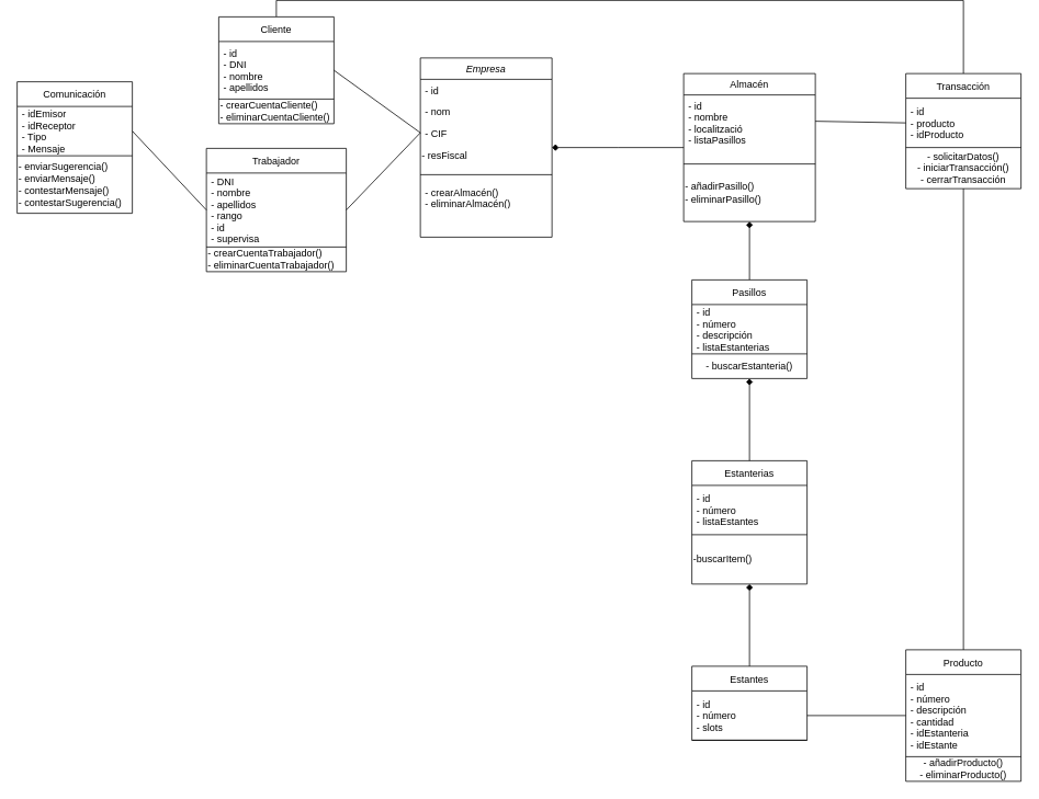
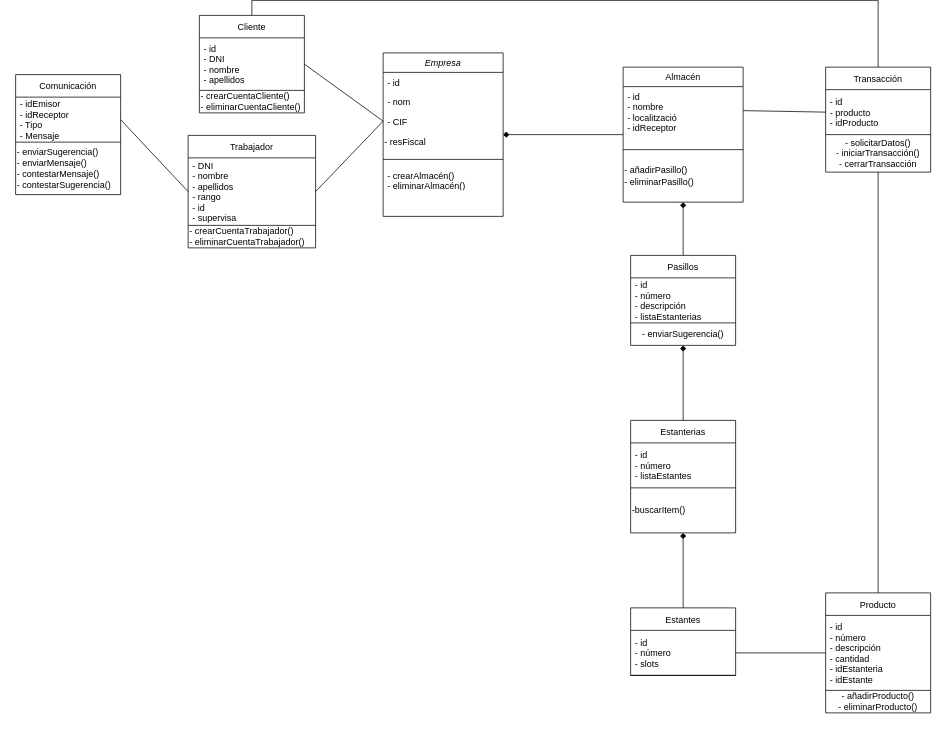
  <mxCell id="0" />
  <mxCell id="1" parent="0" />
  <mxCell id="2" value="Empresa" style="swimlane;fontStyle=2;align=center;verticalAlign=top;childLayout=stackLayout;horizontal=1;startSize=26;horizontalStack=0;resizeParent=1;resizeLast=0;collapsible=1;marginBottom=0;rounded=0;shadow=0;strokeWidth=1;" parent="1" vertex="1"><mxGeometry x="510" y="70" width="160" height="218" as="geometry"><mxRectangle x="210" y="120" width="160" height="26" as="alternateBounds" /></mxGeometry></mxCell>
  <mxCell id="3" value="- id" style="text;align=left;verticalAlign=top;spacingLeft=4;spacingRight=4;overflow=hidden;rotatable=0;points=[[0,0.5],[1,0.5]];portConstraint=eastwest;" parent="2" vertex="1"><mxGeometry y="26" width="160" height="26" as="geometry" /></mxCell>
  <mxCell id="4" value="- nom" style="text;align=left;verticalAlign=top;spacingLeft=4;spacingRight=4;overflow=hidden;rotatable=0;points=[[0,0.5],[1,0.5]];portConstraint=eastwest;rounded=0;shadow=0;html=0;" parent="2" vertex="1"><mxGeometry y="52" width="160" height="26" as="geometry" /></mxCell>
  <mxCell id="5" value="- CIF" style="text;align=left;verticalAlign=top;spacingLeft=4;spacingRight=4;overflow=hidden;rotatable=0;points=[[0,0.5],[1,0.5]];portConstraint=eastwest;rounded=0;shadow=0;html=0;" parent="2" vertex="1"><mxGeometry y="78" width="160" height="26" as="geometry" /></mxCell>
  <mxCell id="6" value="- resFiscal" style="text;html=1;strokeColor=none;fillColor=none;align=left;verticalAlign=middle;whiteSpace=wrap;rounded=0;" vertex="1" parent="2"><mxGeometry y="104" width="160" height="30" as="geometry" /></mxCell>
  <mxCell id="7" value="" style="line;html=1;strokeWidth=1;align=left;verticalAlign=middle;spacingTop=-1;spacingLeft=3;spacingRight=3;rotatable=0;labelPosition=right;points=[];portConstraint=eastwest;" parent="2" vertex="1"><mxGeometry y="134" width="160" height="16" as="geometry" /></mxCell>
  <mxCell id="8" value="- crearAlmacén()&#10;- eliminarAlmacén()" style="text;align=left;verticalAlign=top;spacingLeft=4;spacingRight=4;overflow=hidden;rotatable=0;points=[[0,0.5],[1,0.5]];portConstraint=eastwest;" parent="2" vertex="1"><mxGeometry y="150" width="160" height="28" as="geometry" /></mxCell>
  <mxCell id="9" style="edgeStyle=none;rounded=0;orthogonalLoop=1;jettySize=auto;html=1;exitX=0.5;exitY=1;exitDx=0;exitDy=0;entryX=0.5;entryY=0;entryDx=0;entryDy=0;endArrow=none;endFill=0;startArrow=diamond;startFill=1;" edge="1" parent="1" source="10" target="15"><mxGeometry relative="1" as="geometry" /></mxCell>
  <mxCell id="10" value="Almacén" style="swimlane;fontStyle=0;align=center;verticalAlign=top;childLayout=stackLayout;horizontal=1;startSize=26;horizontalStack=0;resizeParent=1;resizeLast=0;collapsible=1;marginBottom=0;rounded=0;shadow=0;strokeWidth=1;" parent="1" vertex="1"><mxGeometry x="830" y="89" width="160" height="180" as="geometry"><mxRectangle x="550" y="140" width="160" height="26" as="alternateBounds" /></mxGeometry></mxCell>
- <mxCell id="11" value="- id&#10;- nombre&#10;- localització&#10;- listaPasillos" style="text;align=left;verticalAlign=top;spacingLeft=4;spacingRight=4;overflow=hidden;rotatable=0;points=[[0,0.5],[1,0.5]];portConstraint=eastwest;" parent="10" vertex="1"><mxGeometry y="26" width="160" height="64" as="geometry" /></mxCell>
+ <mxCell id="11" value="- id&#10;- nombre&#10;- localització&#10;- idReceptor" style="text;align=left;verticalAlign=top;spacingLeft=4;spacingRight=4;overflow=hidden;rotatable=0;points=[[0,0.5],[1,0.5]];portConstraint=eastwest;" parent="10" vertex="1"><mxGeometry y="26" width="160" height="64" as="geometry" /></mxCell>
  <mxCell id="12" value="" style="line;html=1;strokeWidth=1;align=left;verticalAlign=middle;spacingTop=-1;spacingLeft=3;spacingRight=3;rotatable=0;labelPosition=right;points=[];portConstraint=eastwest;" parent="10" vertex="1"><mxGeometry y="90" width="160" height="40" as="geometry" /></mxCell>
  <mxCell id="13" value="- añadirPasillo()&lt;br&gt;&lt;div style=&quot;&quot;&gt;&lt;span&gt;- eliminarPasillo()&lt;/span&gt;&lt;/div&gt;" style="text;html=1;strokeColor=none;fillColor=none;align=left;verticalAlign=middle;whiteSpace=wrap;rounded=0;" vertex="1" parent="10"><mxGeometry y="130" width="160" height="30" as="geometry" /></mxCell>
  <mxCell id="14" value="" style="endArrow=none;shadow=0;strokeWidth=1;rounded=0;endFill=0;edgeStyle=elbowEdgeStyle;elbow=vertical;startArrow=diamond;startFill=1;" parent="1" source="2" target="10" edge="1"><mxGeometry x="0.5" y="41" relative="1" as="geometry"><mxPoint x="680" y="142" as="sourcePoint" /><mxPoint x="840" y="142" as="targetPoint" /><mxPoint x="-40" y="32" as="offset" /></mxGeometry></mxCell>
  <mxCell id="15" value="Pasillos" style="swimlane;fontStyle=0;childLayout=stackLayout;horizontal=1;startSize=30;horizontalStack=0;resizeParent=1;resizeParentMax=0;resizeLast=0;collapsible=1;marginBottom=0;" vertex="1" parent="1"><mxGeometry x="840" y="340" width="140" height="120" as="geometry" /></mxCell>
  <mxCell id="16" value="- id&#10;- número&#10;- descripción&#10;- listaEstanterias" style="text;strokeColor=none;fillColor=none;align=left;verticalAlign=middle;spacingLeft=4;spacingRight=4;overflow=hidden;points=[[0,0.5],[1,0.5]];portConstraint=eastwest;rotatable=0;" vertex="1" parent="15"><mxGeometry y="30" width="140" height="60" as="geometry" /></mxCell>
- <mxCell id="17" value="- buscarEstanteria()" style="text;html=1;strokeColor=none;fillColor=none;align=center;verticalAlign=middle;whiteSpace=wrap;rounded=0;" vertex="1" parent="15"><mxGeometry y="90" width="140" height="30" as="geometry" /></mxCell>
+ <mxCell id="17" value="- enviarSugerencia()" style="text;html=1;strokeColor=none;fillColor=none;align=center;verticalAlign=middle;whiteSpace=wrap;rounded=0;" vertex="1" parent="15"><mxGeometry y="90" width="140" height="30" as="geometry" /></mxCell>
  <mxCell id="18" style="rounded=0;orthogonalLoop=1;jettySize=auto;html=1;exitX=0;exitY=0;exitDx=0;exitDy=0;entryX=1;entryY=0;entryDx=0;entryDy=0;endArrow=none;endFill=0;" edge="1" parent="15" source="17" target="17"><mxGeometry relative="1" as="geometry" /></mxCell>
  <mxCell id="19" value="Estanterias" style="swimlane;fontStyle=0;childLayout=stackLayout;horizontal=1;startSize=30;horizontalStack=0;resizeParent=1;resizeParentMax=0;resizeLast=0;collapsible=1;marginBottom=0;" vertex="1" parent="1"><mxGeometry x="840" y="560" width="140" height="150" as="geometry" /></mxCell>
  <mxCell id="20" value="- id&#10;- número&#10;- listaEstantes" style="text;strokeColor=none;fillColor=none;align=left;verticalAlign=middle;spacingLeft=4;spacingRight=4;overflow=hidden;points=[[0,0.5],[1,0.5]];portConstraint=eastwest;rotatable=0;" vertex="1" parent="19"><mxGeometry y="30" width="140" height="60" as="geometry" /></mxCell>
  <mxCell id="21" value="-buscarItem()" style="text;html=1;strokeColor=none;fillColor=none;align=left;verticalAlign=middle;whiteSpace=wrap;rounded=0;" vertex="1" parent="19"><mxGeometry y="90" width="140" height="60" as="geometry" /></mxCell>
  <mxCell id="22" style="rounded=0;orthogonalLoop=1;jettySize=auto;html=1;exitX=0;exitY=0;exitDx=0;exitDy=0;entryX=1;entryY=0;entryDx=0;entryDy=0;endArrow=none;endFill=0;" edge="1" parent="19" source="21" target="21"><mxGeometry relative="1" as="geometry" /></mxCell>
  <mxCell id="23" style="edgeStyle=none;rounded=0;orthogonalLoop=1;jettySize=auto;html=1;exitX=0.5;exitY=1;exitDx=0;exitDy=0;entryX=0.5;entryY=0;entryDx=0;entryDy=0;endArrow=none;endFill=0;startArrow=diamond;startFill=1;" edge="1" parent="1" source="17" target="19"><mxGeometry relative="1" as="geometry" /></mxCell>
  <mxCell id="24" value="Estantes" style="swimlane;fontStyle=0;childLayout=stackLayout;horizontal=1;startSize=30;horizontalStack=0;resizeParent=1;resizeParentMax=0;resizeLast=0;collapsible=1;marginBottom=0;" vertex="1" parent="1"><mxGeometry x="840" y="810" width="140" height="90" as="geometry" /></mxCell>
  <mxCell id="25" value="- id&#10;- número&#10;- slots" style="text;strokeColor=none;fillColor=none;align=left;verticalAlign=middle;spacingLeft=4;spacingRight=4;overflow=hidden;points=[[0,0.5],[1,0.5]];portConstraint=eastwest;rotatable=0;" vertex="1" parent="24"><mxGeometry y="30" width="140" height="60" as="geometry" /></mxCell>
  <mxCell id="26" style="rounded=0;orthogonalLoop=1;jettySize=auto;html=1;exitX=0;exitY=0;exitDx=0;exitDy=0;entryX=1;entryY=0;entryDx=0;entryDy=0;endArrow=none;endFill=0;" edge="1" parent="24"><mxGeometry relative="1" as="geometry"><mxPoint y="90" as="sourcePoint" /><mxPoint x="140" y="90" as="targetPoint" /></mxGeometry></mxCell>
  <mxCell id="27" style="edgeStyle=none;rounded=0;orthogonalLoop=1;jettySize=auto;html=1;exitX=0.5;exitY=1;exitDx=0;exitDy=0;entryX=0.5;entryY=0;entryDx=0;entryDy=0;endArrow=none;endFill=0;startArrow=diamond;startFill=1;" edge="1" parent="1" source="21" target="24"><mxGeometry relative="1" as="geometry" /></mxCell>
  <mxCell id="28" style="edgeStyle=orthogonalEdgeStyle;rounded=0;orthogonalLoop=1;jettySize=auto;html=1;exitX=0.5;exitY=0;exitDx=0;exitDy=0;entryX=0.5;entryY=0;entryDx=0;entryDy=0;endArrow=none;endFill=0;" edge="1" parent="1" source="29" target="46"><mxGeometry relative="1" as="geometry" /></mxCell>
  <mxCell id="29" value="Cliente" style="swimlane;fontStyle=0;childLayout=stackLayout;horizontal=1;startSize=30;horizontalStack=0;resizeParent=1;resizeParentMax=0;resizeLast=0;collapsible=1;marginBottom=0;" vertex="1" parent="1"><mxGeometry x="265" y="20" width="140" height="130" as="geometry" /></mxCell>
  <mxCell id="30" value="- id&#10;- DNI&#10;- nombre&#10;- apellidos" style="text;strokeColor=none;fillColor=none;align=left;verticalAlign=middle;spacingLeft=4;spacingRight=4;overflow=hidden;points=[[0,0.5],[1,0.5]];portConstraint=eastwest;rotatable=0;" vertex="1" parent="29"><mxGeometry y="30" width="140" height="70" as="geometry" /></mxCell>
  <mxCell id="31" value="- crearCuentaCliente()&lt;br&gt;&lt;div style=&quot;&quot;&gt;&lt;span&gt;- eliminarCuentaCliente()&lt;/span&gt;&lt;/div&gt;" style="text;html=1;strokeColor=none;fillColor=none;align=left;verticalAlign=middle;whiteSpace=wrap;rounded=0;" vertex="1" parent="29"><mxGeometry y="100" width="140" height="30" as="geometry" /></mxCell>
  <mxCell id="32" style="rounded=0;orthogonalLoop=1;jettySize=auto;html=1;exitX=0;exitY=0;exitDx=0;exitDy=0;entryX=1;entryY=0;entryDx=0;entryDy=0;endArrow=none;endFill=0;" edge="1" parent="29" source="31" target="31"><mxGeometry relative="1" as="geometry" /></mxCell>
  <mxCell id="33" value="Trabajador" style="swimlane;fontStyle=0;childLayout=stackLayout;horizontal=1;startSize=30;horizontalStack=0;resizeParent=1;resizeParentMax=0;resizeLast=0;collapsible=1;marginBottom=0;" vertex="1" parent="1"><mxGeometry x="250" y="180" width="170" height="150" as="geometry" /></mxCell>
  <mxCell id="34" value="- DNI&#10;- nombre&#10;- apellidos&#10;- rango&#10;- id&#10;- supervisa" style="text;strokeColor=none;fillColor=none;align=left;verticalAlign=middle;spacingLeft=4;spacingRight=4;overflow=hidden;points=[[0,0.5],[1,0.5]];portConstraint=eastwest;rotatable=0;" vertex="1" parent="33"><mxGeometry y="30" width="170" height="90" as="geometry" /></mxCell>
  <mxCell id="35" value="- crearCuentaTrabajador()&lt;br&gt;- eliminarCuentaTrabajador()" style="text;html=1;strokeColor=none;fillColor=none;align=left;verticalAlign=middle;whiteSpace=wrap;rounded=0;" vertex="1" parent="33"><mxGeometry y="120" width="170" height="30" as="geometry" /></mxCell>
  <mxCell id="36" style="rounded=0;orthogonalLoop=1;jettySize=auto;html=1;exitX=0;exitY=0;exitDx=0;exitDy=0;entryX=1;entryY=0;entryDx=0;entryDy=0;endArrow=none;endFill=0;" edge="1" parent="33" source="35" target="35"><mxGeometry relative="1" as="geometry" /></mxCell>
  <mxCell id="37" value="Producto" style="swimlane;fontStyle=0;childLayout=stackLayout;horizontal=1;startSize=30;horizontalStack=0;resizeParent=1;resizeParentMax=0;resizeLast=0;collapsible=1;marginBottom=0;" vertex="1" parent="1"><mxGeometry x="1100" y="790" width="140" height="160" as="geometry" /></mxCell>
  <mxCell id="38" value="- id&#10;- número&#10;- descripción&#10;- cantidad&#10;- idEstanteria&#10;- idEstante" style="text;strokeColor=none;fillColor=none;align=left;verticalAlign=middle;spacingLeft=4;spacingRight=4;overflow=hidden;points=[[0,0.5],[1,0.5]];portConstraint=eastwest;rotatable=0;" vertex="1" parent="37"><mxGeometry y="30" width="140" height="100" as="geometry" /></mxCell>
  <mxCell id="39" value="- añadirProducto()&lt;br&gt;- eliminarProducto()" style="text;html=1;strokeColor=none;fillColor=none;align=center;verticalAlign=middle;whiteSpace=wrap;rounded=0;" vertex="1" parent="37"><mxGeometry y="130" width="140" height="30" as="geometry" /></mxCell>
  <mxCell id="40" style="rounded=0;orthogonalLoop=1;jettySize=auto;html=1;exitX=0;exitY=0;exitDx=0;exitDy=0;entryX=1;entryY=0;entryDx=0;entryDy=0;endArrow=none;endFill=0;" edge="1" parent="37" source="39" target="39"><mxGeometry relative="1" as="geometry" /></mxCell>
  <mxCell id="41" style="edgeStyle=none;rounded=0;orthogonalLoop=1;jettySize=auto;html=1;exitX=1;exitY=0.5;exitDx=0;exitDy=0;entryX=0;entryY=0.5;entryDx=0;entryDy=0;endArrow=none;endFill=0;" edge="1" parent="1" source="25" target="38"><mxGeometry relative="1" as="geometry" /></mxCell>
  <mxCell id="42" value="Comunicación" style="swimlane;fontStyle=0;childLayout=stackLayout;horizontal=1;startSize=30;horizontalStack=0;resizeParent=1;resizeParentMax=0;resizeLast=0;collapsible=1;marginBottom=0;" vertex="1" parent="1"><mxGeometry x="20" y="99" width="140" height="160" as="geometry" /></mxCell>
  <mxCell id="43" value="- idEmisor&#10;- idReceptor&#10;- Tipo&#10;- Mensaje" style="text;strokeColor=none;fillColor=none;align=left;verticalAlign=middle;spacingLeft=4;spacingRight=4;overflow=hidden;points=[[0,0.5],[1,0.5]];portConstraint=eastwest;rotatable=0;" vertex="1" parent="42"><mxGeometry y="30" width="140" height="60" as="geometry" /></mxCell>
  <mxCell id="44" value="- enviarSugerencia()&lt;br&gt;- enviarMensaje()&lt;br&gt;- contestarMensaje()&lt;br&gt;- contestarSugerencia()" style="text;html=1;strokeColor=none;fillColor=none;align=left;verticalAlign=middle;whiteSpace=wrap;rounded=0;" vertex="1" parent="42"><mxGeometry y="90" width="140" height="70" as="geometry" /></mxCell>
  <mxCell id="45" style="rounded=0;orthogonalLoop=1;jettySize=auto;html=1;exitX=0;exitY=0;exitDx=0;exitDy=0;entryX=1;entryY=0;entryDx=0;entryDy=0;endArrow=none;endFill=0;" edge="1" parent="42" source="44" target="44"><mxGeometry relative="1" as="geometry" /></mxCell>
  <mxCell id="46" value="Transacción" style="swimlane;fontStyle=0;childLayout=stackLayout;horizontal=1;startSize=30;horizontalStack=0;resizeParent=1;resizeParentMax=0;resizeLast=0;collapsible=1;marginBottom=0;" vertex="1" parent="1"><mxGeometry x="1100" y="89" width="140" height="140" as="geometry" /></mxCell>
  <mxCell id="47" value="- id&#10;- producto&#10;- idProducto" style="text;strokeColor=none;fillColor=none;align=left;verticalAlign=middle;spacingLeft=4;spacingRight=4;overflow=hidden;points=[[0,0.5],[1,0.5]];portConstraint=eastwest;rotatable=0;" vertex="1" parent="46"><mxGeometry y="30" width="140" height="60" as="geometry" /></mxCell>
  <mxCell id="48" value="- solicitarDatos()&lt;br&gt;- iniciarTransacción()&lt;br&gt;- cerrarTransacción" style="text;html=1;strokeColor=none;fillColor=none;align=center;verticalAlign=middle;whiteSpace=wrap;rounded=0;" vertex="1" parent="46"><mxGeometry y="90" width="140" height="50" as="geometry" /></mxCell>
  <mxCell id="49" style="rounded=0;orthogonalLoop=1;jettySize=auto;html=1;exitX=0;exitY=0;exitDx=0;exitDy=0;entryX=1;entryY=0;entryDx=0;entryDy=0;endArrow=none;endFill=0;" edge="1" parent="46" source="48" target="48"><mxGeometry relative="1" as="geometry" /></mxCell>
  <mxCell id="50" style="edgeStyle=none;rounded=0;orthogonalLoop=1;jettySize=auto;html=1;exitX=0;exitY=0.5;exitDx=0;exitDy=0;entryX=1;entryY=0.5;entryDx=0;entryDy=0;endArrow=none;endFill=0;" edge="1" parent="1" source="5" target="30"><mxGeometry relative="1" as="geometry" /></mxCell>
  <mxCell id="51" style="edgeStyle=none;rounded=0;orthogonalLoop=1;jettySize=auto;html=1;exitX=0;exitY=0.5;exitDx=0;exitDy=0;entryX=1;entryY=0.5;entryDx=0;entryDy=0;endArrow=none;endFill=0;" edge="1" parent="1" source="5" target="34"><mxGeometry relative="1" as="geometry" /></mxCell>
  <mxCell id="52" style="edgeStyle=none;rounded=0;orthogonalLoop=1;jettySize=auto;html=1;exitX=0;exitY=0.5;exitDx=0;exitDy=0;entryX=1;entryY=0.5;entryDx=0;entryDy=0;endArrow=none;endFill=0;" edge="1" parent="1" source="34" target="43"><mxGeometry relative="1" as="geometry" /></mxCell>
  <mxCell id="53" style="edgeStyle=none;rounded=0;orthogonalLoop=1;jettySize=auto;html=1;exitX=0.5;exitY=1;exitDx=0;exitDy=0;entryX=0.5;entryY=0;entryDx=0;entryDy=0;endArrow=none;endFill=0;" edge="1" parent="1" source="48" target="37"><mxGeometry relative="1" as="geometry" /></mxCell>
  <mxCell id="54" style="edgeStyle=none;rounded=0;orthogonalLoop=1;jettySize=auto;html=1;exitX=1;exitY=0.5;exitDx=0;exitDy=0;entryX=0;entryY=0.5;entryDx=0;entryDy=0;endArrow=none;endFill=0;" edge="1" parent="1" source="11" target="47"><mxGeometry relative="1" as="geometry" /></mxCell>
